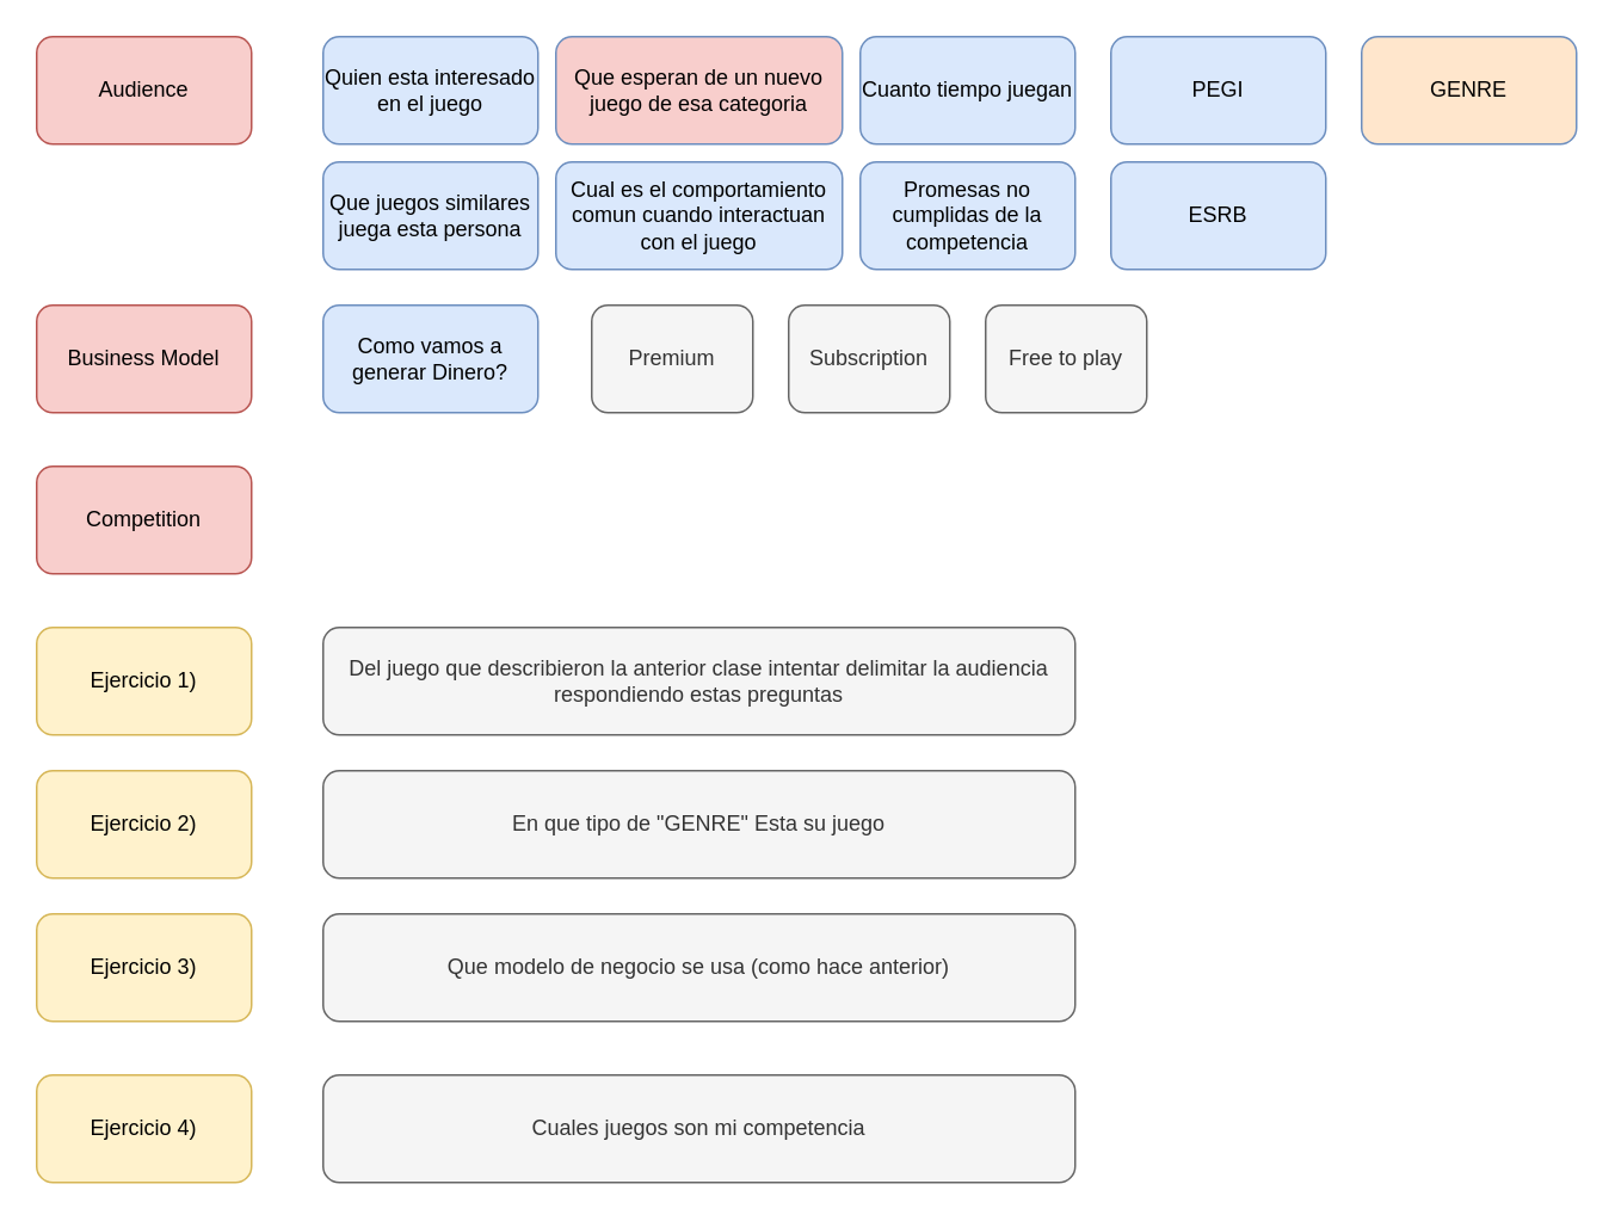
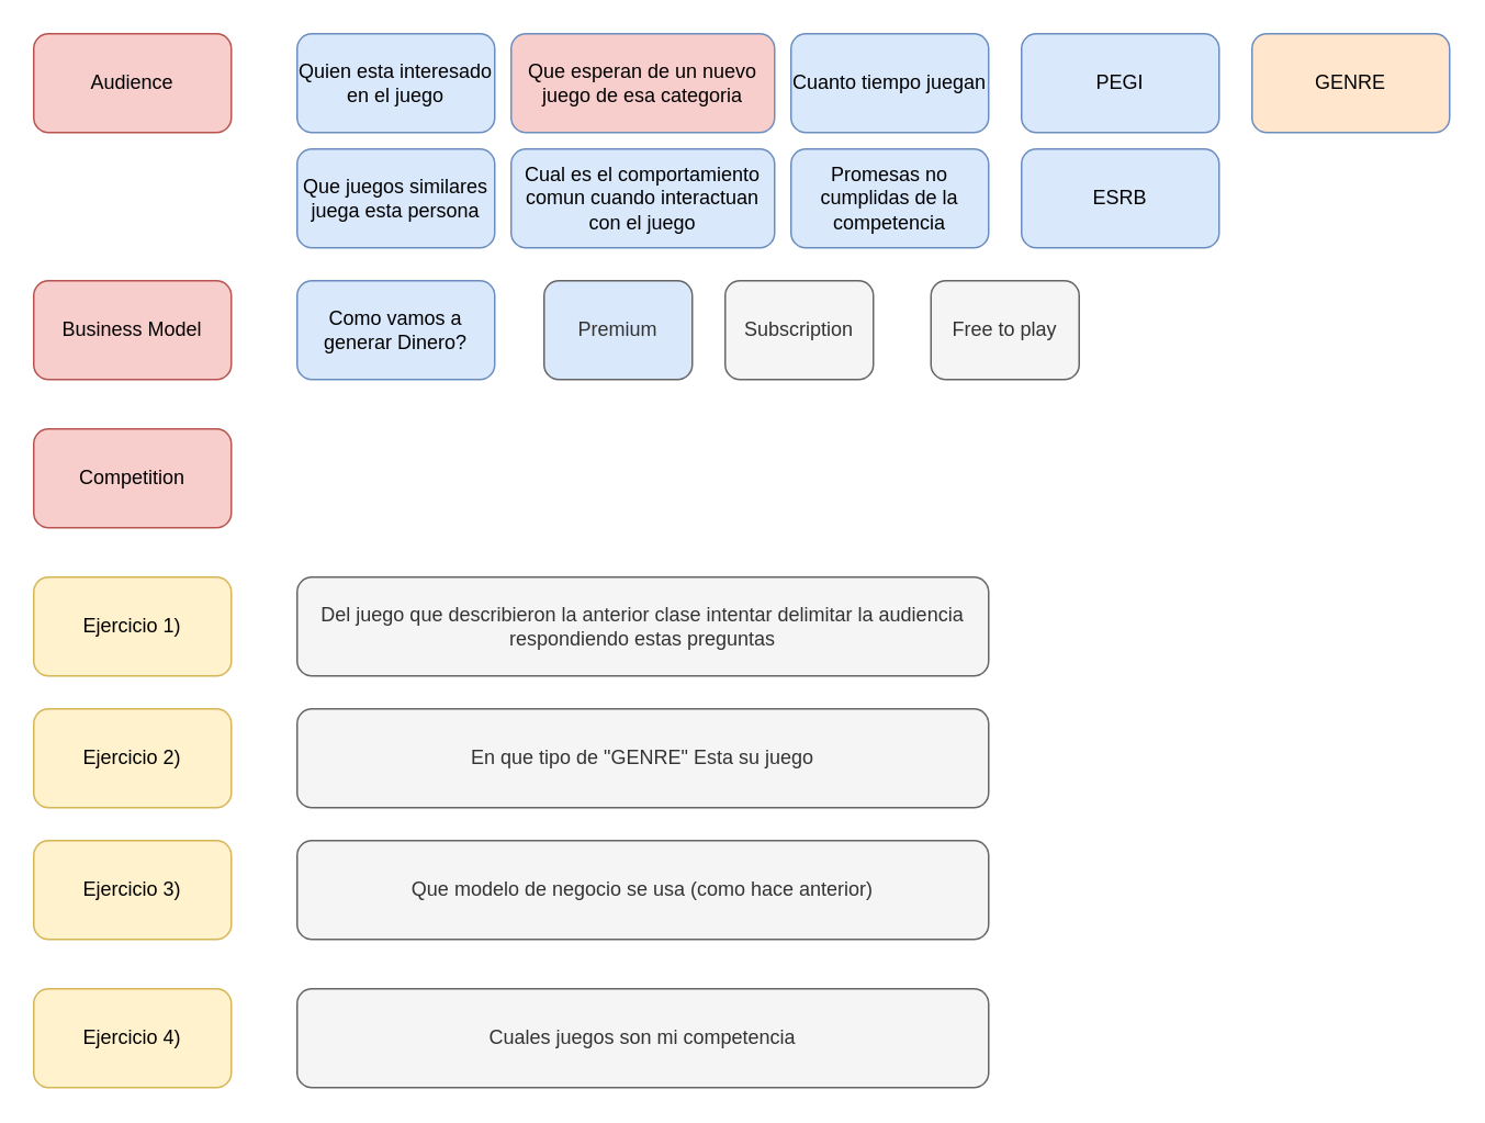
  <mxCell id="0" />
  <mxCell id="1" parent="0" />
  <mxCell id="2" value="Audience" style="rounded=1;whiteSpace=wrap;html=1;fillColor=#f8cecc;strokeColor=#b85450;" vertex="1" parent="1"><mxGeometry x="20" y="20" width="120" height="60" as="geometry" /></mxCell>
  <mxCell id="3" value="Quien esta interesado en el juego" style="rounded=1;whiteSpace=wrap;html=1;fillColor=#dae8fc;strokeColor=#6c8ebf;" vertex="1" parent="1"><mxGeometry x="180" y="20" width="120" height="60" as="geometry" /></mxCell>
  <mxCell id="4" value="Que juegos similares juega esta persona" style="rounded=1;whiteSpace=wrap;html=1;fillColor=#dae8fc;strokeColor=#6c8ebf;" vertex="1" parent="1"><mxGeometry x="180" y="90" width="120" height="60" as="geometry" /></mxCell>
  <mxCell id="5" value="Que esperan de un nuevo juego de esa categoria" style="rounded=1;whiteSpace=wrap;html=1;fillColor=#f8cecc;strokeColor=#6c8ebf;" vertex="1" parent="1"><mxGeometry x="310" y="20" width="160" height="60" as="geometry" /></mxCell>
  <mxCell id="6" value="Cual es el comportamiento comun cuando interactuan con el juego" style="rounded=1;whiteSpace=wrap;html=1;fillColor=#dae8fc;strokeColor=#6c8ebf;" vertex="1" parent="1"><mxGeometry x="310" y="90" width="160" height="60" as="geometry" /></mxCell>
  <mxCell id="7" value="Cuanto tiempo juegan" style="rounded=1;whiteSpace=wrap;html=1;fillColor=#dae8fc;strokeColor=#6c8ebf;" vertex="1" parent="1"><mxGeometry x="480" y="20" width="120" height="60" as="geometry" /></mxCell>
  <mxCell id="8" value="Promesas no cumplidas de la competencia" style="rounded=1;whiteSpace=wrap;html=1;fillColor=#dae8fc;strokeColor=#6c8ebf;" vertex="1" parent="1"><mxGeometry x="480" y="90" width="120" height="60" as="geometry" /></mxCell>
  <mxCell id="9" value="Ejercicio 1)" style="rounded=1;whiteSpace=wrap;html=1;fillColor=#fff2cc;strokeColor=#d6b656;" vertex="1" parent="1"><mxGeometry x="20" y="350" width="120" height="60" as="geometry" /></mxCell>
  <mxCell id="10" value="Del juego que describieron la anterior clase intentar delimitar la audiencia respondiendo estas preguntas" style="rounded=1;whiteSpace=wrap;html=1;fillColor=#f5f5f5;fontColor=#333333;strokeColor=#666666;" vertex="1" parent="1"><mxGeometry x="180" y="350" width="420" height="60" as="geometry" /></mxCell>
  <mxCell id="11" value="PEGI" style="rounded=1;whiteSpace=wrap;html=1;fillColor=#dae8fc;strokeColor=#6c8ebf;" vertex="1" parent="1"><mxGeometry x="620" y="20" width="120" height="60" as="geometry" /></mxCell>
  <mxCell id="12" value="ESRB" style="rounded=1;whiteSpace=wrap;html=1;fillColor=#dae8fc;strokeColor=#6c8ebf;" vertex="1" parent="1"><mxGeometry x="620" y="90" width="120" height="60" as="geometry" /></mxCell>
  <mxCell id="13" value="Business Model" style="rounded=1;whiteSpace=wrap;html=1;fillColor=#f8cecc;strokeColor=#b85450;" vertex="1" parent="1"><mxGeometry x="20" y="170" width="120" height="60" as="geometry" /></mxCell>
  <mxCell id="14" value="Como vamos a generar Dinero?" style="rounded=1;whiteSpace=wrap;html=1;fillColor=#dae8fc;strokeColor=#6c8ebf;" vertex="1" parent="1"><mxGeometry x="180" y="170" width="120" height="60" as="geometry" /></mxCell>
- <mxCell id="15" value="Premium" style="rounded=1;whiteSpace=wrap;html=1;fillColor=#f5f5f5;fontColor=#333333;strokeColor=#666666;" vertex="1" parent="1"><mxGeometry x="330" y="170" width="90" height="60" as="geometry" /></mxCell>
+ <mxCell id="15" value="Premium" style="rounded=1;whiteSpace=wrap;html=1;fillColor=#dae8fc;fontColor=#333333;strokeColor=#666666;" vertex="1" parent="1"><mxGeometry x="330" y="170" width="90" height="60" as="geometry" /></mxCell>
  <mxCell id="16" value="Subscription" style="rounded=1;whiteSpace=wrap;html=1;fillColor=#f5f5f5;fontColor=#333333;strokeColor=#666666;" vertex="1" parent="1"><mxGeometry x="440" y="170" width="90" height="60" as="geometry" /></mxCell>
- <mxCell id="17" value="Free to play" style="rounded=1;whiteSpace=wrap;html=1;fillColor=#f5f5f5;fontColor=#333333;strokeColor=#666666;" vertex="1" parent="1"><mxGeometry x="550" y="170" width="90" height="60" as="geometry" /></mxCell>
+ <mxCell id="17" value="Free to play" style="rounded=1;whiteSpace=wrap;html=1;fillColor=#f5f5f5;fontColor=#333333;strokeColor=#666666;" vertex="1" parent="1"><mxGeometry x="565" y="170" width="90" height="60" as="geometry" /></mxCell>
  <mxCell id="18" value="GENRE" style="rounded=1;whiteSpace=wrap;html=1;fillColor=#ffe6cc;strokeColor=#6c8ebf;" vertex="1" parent="1"><mxGeometry x="760" y="20" width="120" height="60" as="geometry" /></mxCell>
  <mxCell id="19" value="Ejercicio 2)" style="rounded=1;whiteSpace=wrap;html=1;fillColor=#fff2cc;strokeColor=#d6b656;" vertex="1" parent="1"><mxGeometry x="20" y="430" width="120" height="60" as="geometry" /></mxCell>
  <mxCell id="20" value="En que tipo de &quot;GENRE&quot; Esta su juego" style="rounded=1;whiteSpace=wrap;html=1;fillColor=#f5f5f5;fontColor=#333333;strokeColor=#666666;" vertex="1" parent="1"><mxGeometry x="180" y="430" width="420" height="60" as="geometry" /></mxCell>
  <mxCell id="21" value="Ejercicio 3)" style="rounded=1;whiteSpace=wrap;html=1;fillColor=#fff2cc;strokeColor=#d6b656;" vertex="1" parent="1"><mxGeometry x="20" y="510" width="120" height="60" as="geometry" /></mxCell>
  <mxCell id="22" value="Que modelo de negocio se usa (como hace anterior)" style="rounded=1;whiteSpace=wrap;html=1;fillColor=#f5f5f5;fontColor=#333333;strokeColor=#666666;" vertex="1" parent="1"><mxGeometry x="180" y="510" width="420" height="60" as="geometry" /></mxCell>
  <mxCell id="23" value="Competition" style="rounded=1;whiteSpace=wrap;html=1;fillColor=#f8cecc;strokeColor=#b85450;" vertex="1" parent="1"><mxGeometry x="20" y="260" width="120" height="60" as="geometry" /></mxCell>
  <mxCell id="24" value="Ejercicio 4)" style="rounded=1;whiteSpace=wrap;html=1;fillColor=#fff2cc;strokeColor=#d6b656;" vertex="1" parent="1"><mxGeometry x="20" y="600" width="120" height="60" as="geometry" /></mxCell>
  <mxCell id="25" value="Cuales juegos son mi competencia" style="rounded=1;whiteSpace=wrap;html=1;fillColor=#f5f5f5;fontColor=#333333;strokeColor=#666666;" vertex="1" parent="1"><mxGeometry x="180" y="600" width="420" height="60" as="geometry" /></mxCell>
